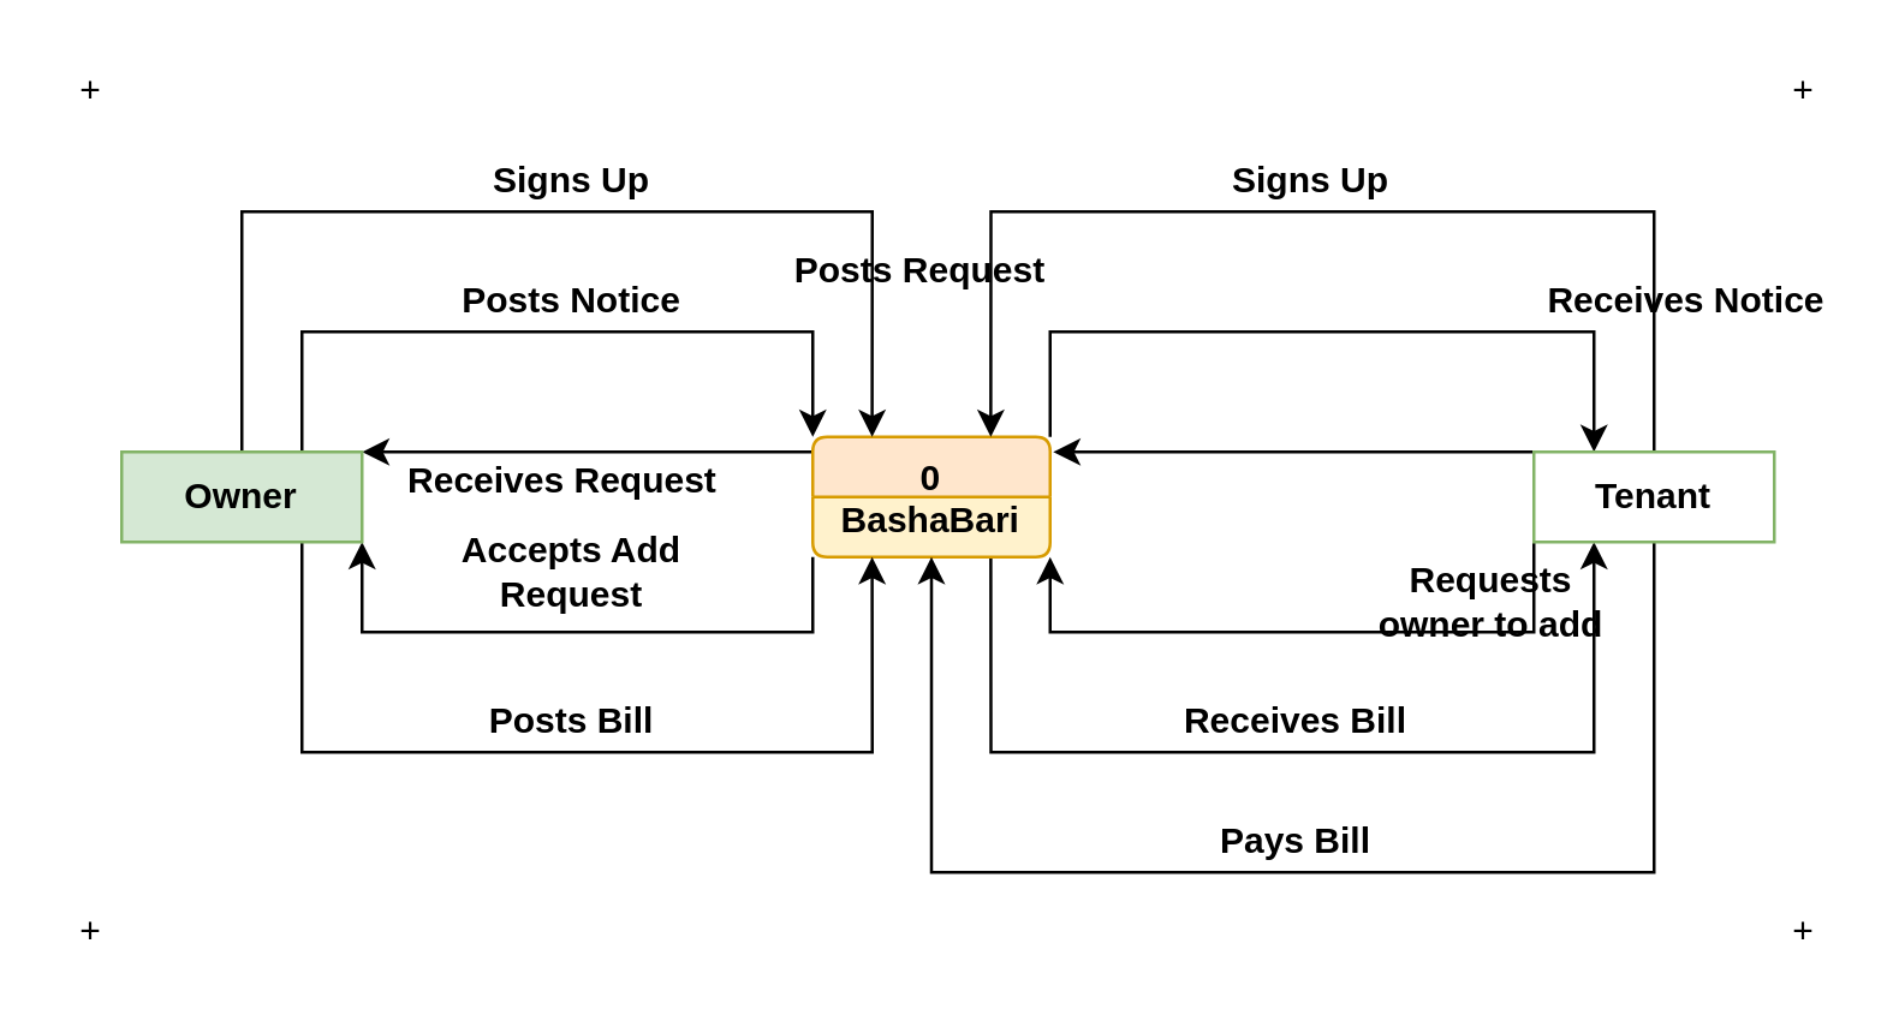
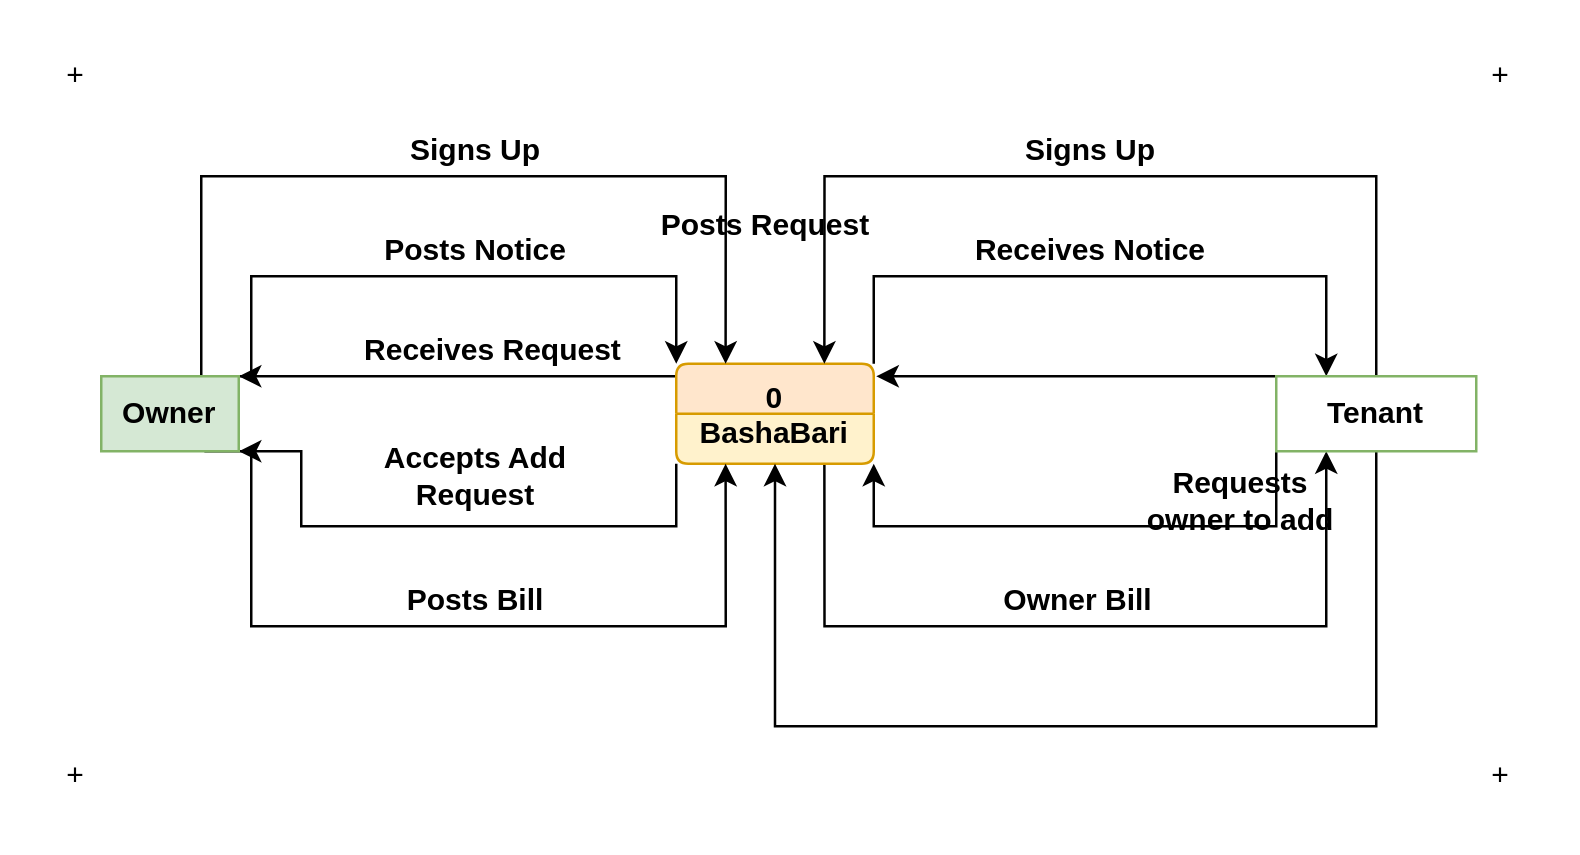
  <mxCell id="0" />
  <mxCell id="1" parent="0" />
  <mxCell id="2" style="edgeStyle=orthogonalEdgeStyle;rounded=0;orthogonalLoop=1;jettySize=auto;html=1;exitX=1;exitY=0;exitDx=0;exitDy=0;entryX=0.25;entryY=0;entryDx=0;entryDy=0;" edge="1" parent="1" source="6" target="15"><mxGeometry relative="1" as="geometry"><Array as="points"><mxPoint x="349" y="110" /><mxPoint x="530" y="110" /></Array></mxGeometry></mxCell>
  <mxCell id="3" style="edgeStyle=orthogonalEdgeStyle;rounded=0;orthogonalLoop=1;jettySize=auto;html=1;entryX=1;entryY=0;entryDx=0;entryDy=0;" edge="1" parent="1" source="6" target="10"><mxGeometry relative="1" as="geometry"><Array as="points"><mxPoint x="230" y="150" /><mxPoint x="230" y="150" /></Array></mxGeometry></mxCell>
  <mxCell id="4" style="edgeStyle=orthogonalEdgeStyle;rounded=0;orthogonalLoop=1;jettySize=auto;html=1;exitX=0;exitY=1;exitDx=0;exitDy=0;entryX=1;entryY=1;entryDx=0;entryDy=0;" edge="1" parent="1" source="6" target="10"><mxGeometry relative="1" as="geometry"><Array as="points"><mxPoint x="270" y="210" /><mxPoint x="120" y="210" /></Array></mxGeometry></mxCell>
  <mxCell id="5" style="edgeStyle=orthogonalEdgeStyle;rounded=0;orthogonalLoop=1;jettySize=auto;html=1;exitX=0.75;exitY=1;exitDx=0;exitDy=0;entryX=0.25;entryY=1;entryDx=0;entryDy=0;" edge="1" parent="1" source="6" target="15"><mxGeometry relative="1" as="geometry"><Array as="points"><mxPoint x="329" y="250" /><mxPoint x="530" y="250" /></Array></mxGeometry></mxCell>
  <mxCell id="6" value="0&#10;BashaBari" style="swimlane;fontStyle=1;childLayout=stackLayout;horizontal=1;startSize=20;fillColor=#ffe6cc;horizontalStack=0;resizeParent=1;resizeParentMax=0;resizeLast=0;collapsible=0;marginBottom=0;swimlaneFillColor=#FFF2CC;rounded=1;arcSize=8;align=center;verticalAlign=top;strokeColor=#d79b00;" vertex="1" parent="1"><mxGeometry x="270" y="145" width="79" height="40" as="geometry" /></mxCell>
  <mxCell id="7" style="edgeStyle=orthogonalEdgeStyle;rounded=0;orthogonalLoop=1;jettySize=auto;html=1;entryX=0.25;entryY=0;entryDx=0;entryDy=0;" edge="1" parent="1" source="10" target="6"><mxGeometry relative="1" as="geometry"><Array as="points"><mxPoint x="80" y="70" /><mxPoint x="290" y="70" /></Array></mxGeometry></mxCell>
  <mxCell id="8" style="edgeStyle=orthogonalEdgeStyle;rounded=0;orthogonalLoop=1;jettySize=auto;html=1;exitX=0.75;exitY=0;exitDx=0;exitDy=0;entryX=0;entryY=0;entryDx=0;entryDy=0;" edge="1" parent="1" source="10" target="6"><mxGeometry relative="1" as="geometry"><Array as="points"><mxPoint x="100" y="110" /><mxPoint x="270" y="110" /></Array></mxGeometry></mxCell>
  <mxCell id="9" style="edgeStyle=orthogonalEdgeStyle;rounded=0;orthogonalLoop=1;jettySize=auto;html=1;exitX=0.75;exitY=1;exitDx=0;exitDy=0;entryX=0.25;entryY=1;entryDx=0;entryDy=0;" edge="1" parent="1" source="10" target="6"><mxGeometry relative="1" as="geometry"><Array as="points"><mxPoint x="100" y="250" /><mxPoint x="290" y="250" /></Array></mxGeometry></mxCell>
- <mxCell id="10" value="&lt;b&gt;Owner&lt;/b&gt;" style="rounded=0;whiteSpace=wrap;html=1;align=center;fillColor=#d5e8d4;strokeColor=#82b366;" vertex="1" parent="1"><mxGeometry x="40" y="150" width="80" height="30" as="geometry" /></mxCell>
+ <mxCell id="10" value="&lt;b&gt;Owner&lt;/b&gt;" style="rounded=0;whiteSpace=wrap;html=1;align=center;fillColor=#d5e8d4;strokeColor=#82b366;" vertex="1" parent="1"><mxGeometry x="40" y="150" width="55" height="30" as="geometry" /></mxCell>
  <mxCell id="11" style="edgeStyle=orthogonalEdgeStyle;rounded=0;orthogonalLoop=1;jettySize=auto;html=1;entryX=0.75;entryY=0;entryDx=0;entryDy=0;" edge="1" parent="1" source="15" target="6"><mxGeometry relative="1" as="geometry"><Array as="points"><mxPoint x="550" y="70" /><mxPoint x="329" y="70" /></Array></mxGeometry></mxCell>
  <mxCell id="12" style="edgeStyle=orthogonalEdgeStyle;rounded=0;orthogonalLoop=1;jettySize=auto;html=1;" edge="1" parent="1" source="15"><mxGeometry relative="1" as="geometry"><mxPoint x="350" y="150" as="targetPoint" /><Array as="points"><mxPoint x="460" y="150" /><mxPoint x="460" y="150" /></Array></mxGeometry></mxCell>
  <mxCell id="13" style="edgeStyle=orthogonalEdgeStyle;rounded=0;orthogonalLoop=1;jettySize=auto;html=1;exitX=0;exitY=1;exitDx=0;exitDy=0;entryX=1;entryY=1;entryDx=0;entryDy=0;" edge="1" parent="1" source="15" target="6"><mxGeometry relative="1" as="geometry"><Array as="points"><mxPoint x="510" y="210" /><mxPoint x="349" y="210" /></Array></mxGeometry></mxCell>
  <mxCell id="14" style="edgeStyle=orthogonalEdgeStyle;rounded=0;orthogonalLoop=1;jettySize=auto;html=1;entryX=0.5;entryY=1;entryDx=0;entryDy=0;" edge="1" parent="1" source="15" target="6"><mxGeometry relative="1" as="geometry"><Array as="points"><mxPoint x="550" y="290" /><mxPoint x="310" y="290" /></Array></mxGeometry></mxCell>
  <mxCell id="15" value="&lt;b&gt;Tenant&lt;/b&gt;" style="rounded=0;whiteSpace=wrap;html=1;align=center;fillColor=#ffffff;strokeColor=#82b366;" vertex="1" parent="1"><mxGeometry x="510" y="150" width="80" height="30" as="geometry" /></mxCell>
  <mxCell id="16" value="&lt;b&gt;Signs Up&lt;/b&gt;" style="text;html=1;strokeColor=none;fillColor=none;align=center;verticalAlign=middle;whiteSpace=wrap;rounded=0;" vertex="1" parent="1"><mxGeometry x="160" y="50" width="60" height="20" as="geometry" /></mxCell>
  <mxCell id="17" value="&lt;b&gt;Signs Up&lt;/b&gt;" style="text;html=1;strokeColor=none;fillColor=none;align=center;verticalAlign=middle;whiteSpace=wrap;rounded=0;" vertex="1" parent="1"><mxGeometry x="406" y="50" width="60" height="20" as="geometry" /></mxCell>
  <mxCell id="18" value="&lt;b&gt;Posts Notice&lt;/b&gt;" style="text;html=1;strokeColor=none;fillColor=none;align=center;verticalAlign=middle;whiteSpace=wrap;rounded=0;" vertex="1" parent="1"><mxGeometry x="150" y="90" width="80" height="20" as="geometry" /></mxCell>
- <mxCell id="19" value="&lt;b&gt;Receives Notice&lt;/b&gt;" style="text;html=1;strokeColor=none;fillColor=none;align=center;verticalAlign=middle;whiteSpace=wrap;rounded=0;" vertex="1" parent="1"><mxGeometry x="511" y="90" width="100" height="20" as="geometry" /></mxCell>
+ <mxCell id="19" value="&lt;b&gt;Receives Notice&lt;/b&gt;" style="text;html=1;strokeColor=none;fillColor=none;align=center;verticalAlign=middle;whiteSpace=wrap;rounded=0;" vertex="1" parent="1"><mxGeometry x="386" y="90" width="100" height="20" as="geometry" /></mxCell>
  <mxCell id="20" value="&lt;b&gt;Accepts Add Request&lt;/b&gt;" style="text;html=1;strokeColor=none;fillColor=none;align=center;verticalAlign=middle;whiteSpace=wrap;rounded=0;" vertex="1" parent="1"><mxGeometry x="150" y="180" width="80" height="20" as="geometry" /></mxCell>
- <mxCell id="21" value="&lt;b&gt;Receives Request&lt;/b&gt;" style="text;html=1;strokeColor=none;fillColor=none;align=center;verticalAlign=middle;whiteSpace=wrap;rounded=0;" vertex="1" parent="1"><mxGeometry x="132" y="150" width="110" height="20" as="geometry" /></mxCell>
+ <mxCell id="21" value="&lt;b&gt;Receives Request&lt;/b&gt;" style="text;html=1;strokeColor=none;fillColor=none;align=center;verticalAlign=middle;whiteSpace=wrap;rounded=0;" vertex="1" parent="1"><mxGeometry x="142" y="130" width="110" height="20" as="geometry" /></mxCell>
  <mxCell id="22" value="&lt;b&gt;Posts Request&lt;/b&gt;" style="text;html=1;strokeColor=none;fillColor=none;align=center;verticalAlign=middle;whiteSpace=wrap;rounded=0;" vertex="1" parent="1"><mxGeometry x="261" y="80" width="90" height="20" as="geometry" /></mxCell>
  <mxCell id="23" value="&lt;b&gt;Requests owner to add&lt;/b&gt;" style="text;html=1;strokeColor=none;fillColor=none;align=center;verticalAlign=middle;whiteSpace=wrap;rounded=0;" vertex="1" parent="1"><mxGeometry x="456" y="190" width="80" height="20" as="geometry" /></mxCell>
  <mxCell id="24" value="&lt;b&gt;Posts Bill&lt;/b&gt;" style="text;html=1;strokeColor=none;fillColor=none;align=center;verticalAlign=middle;whiteSpace=wrap;rounded=0;" vertex="1" parent="1"><mxGeometry x="150" y="230" width="80" height="20" as="geometry" /></mxCell>
- <mxCell id="25" value="&lt;b&gt;Receives Bill&lt;/b&gt;" style="text;html=1;strokeColor=none;fillColor=none;align=center;verticalAlign=middle;whiteSpace=wrap;rounded=0;" vertex="1" parent="1"><mxGeometry x="391" y="230" width="80" height="20" as="geometry" /></mxCell>
- <mxCell id="26" value="&lt;b&gt;Pays Bill&lt;/b&gt;" style="text;html=1;strokeColor=none;fillColor=none;align=center;verticalAlign=middle;whiteSpace=wrap;rounded=0;" vertex="1" parent="1"><mxGeometry x="391" y="270" width="80" height="20" as="geometry" /></mxCell>
+ <mxCell id="25" value="&lt;b&gt;Owner Bill&lt;/b&gt;" style="text;html=1;strokeColor=none;fillColor=none;align=center;verticalAlign=middle;whiteSpace=wrap;rounded=0;" vertex="1" parent="1"><mxGeometry x="391" y="230" width="80" height="20" as="geometry" /></mxCell>
  <mxCell id="27" value="+" style="text;html=1;strokeColor=none;fillColor=none;align=center;verticalAlign=middle;whiteSpace=wrap;rounded=0;" vertex="1" parent="1"><mxGeometry x="20" y="20" width="20" height="20" as="geometry" /></mxCell>
  <mxCell id="28" value="+" style="text;html=1;strokeColor=none;fillColor=none;align=center;verticalAlign=middle;whiteSpace=wrap;rounded=0;" vertex="1" parent="1"><mxGeometry x="590" y="20" width="20" height="20" as="geometry" /></mxCell>
  <mxCell id="29" value="+" style="text;html=1;strokeColor=none;fillColor=none;align=center;verticalAlign=middle;whiteSpace=wrap;rounded=0;" vertex="1" parent="1"><mxGeometry x="590" y="300" width="20" height="20" as="geometry" /></mxCell>
  <mxCell id="30" value="+" style="text;html=1;strokeColor=none;fillColor=none;align=center;verticalAlign=middle;whiteSpace=wrap;rounded=0;" vertex="1" parent="1"><mxGeometry x="20" y="300" width="20" height="20" as="geometry" /></mxCell>
